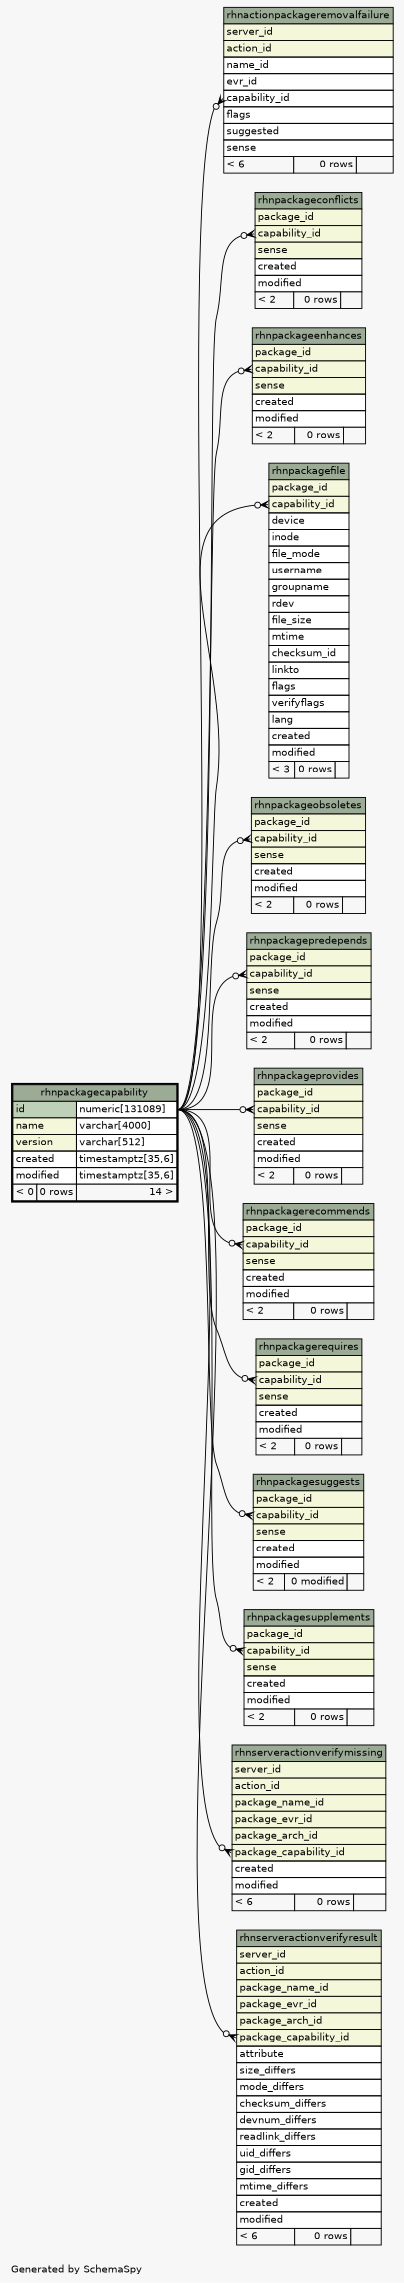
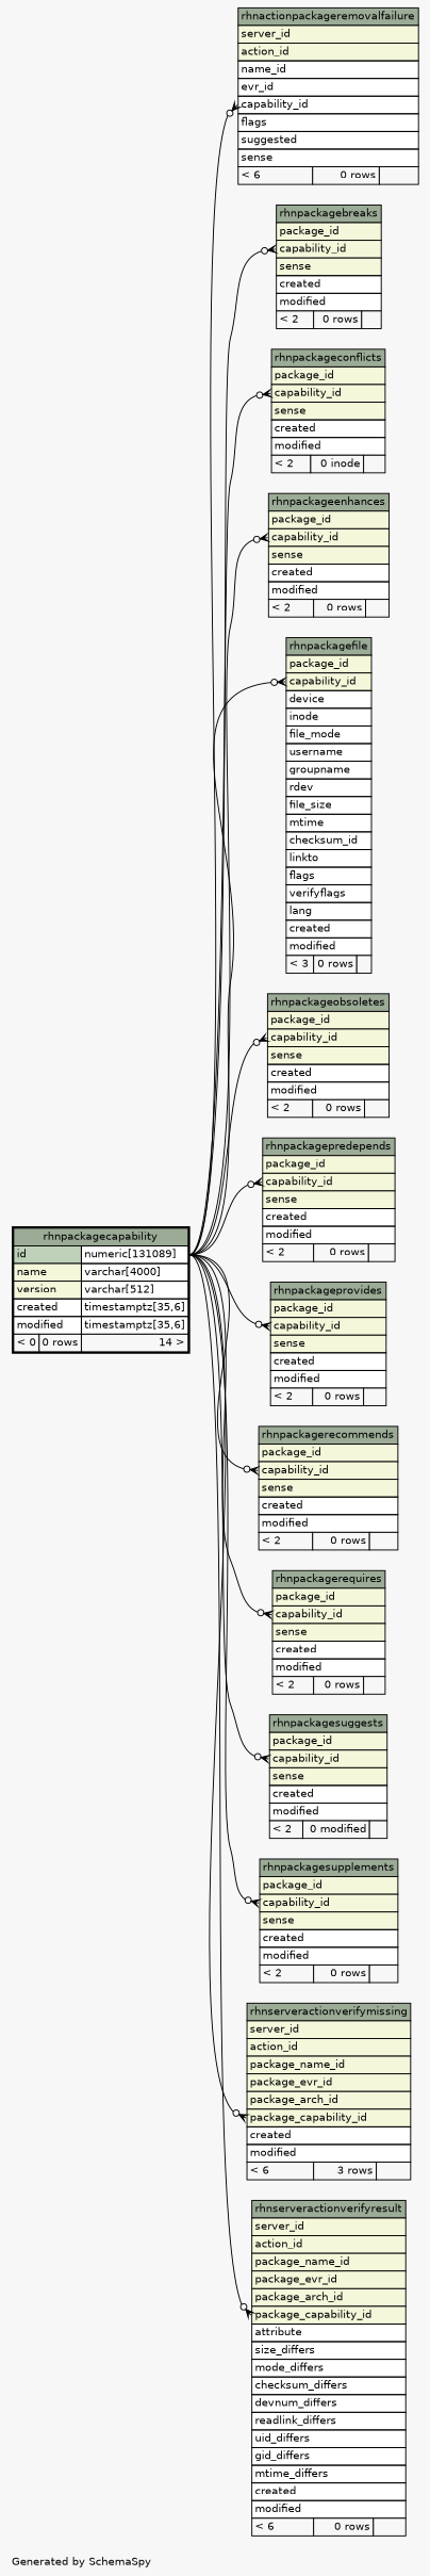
  digraph {
    bgcolor="#f7f7f7"
    fontname=Helvetica
    fontsize=11
    label="\nGenerated by SchemaSpy"
    labeljust=l
    nodesep=0.18
    rankdir=RL
    ranksep=0.46
    node [fontname=Helvetica fontsize=11 shape=plaintext]
    edge [arrowhead=none arrowsize=0.8 arrowtail=crowodot dir=back headport="id.type:e" tailport="capability_id:w"]
    n1 [label=<     <TABLE BORDER="0" CELLBORDER="1" CELLSPACING="0" BGCOLOR="#ffffff">       <TR><TD COLSPAN="3" BGCOLOR="#9bab96" ALIGN="CENTER">rhnactionpackageremovalfailure</TD></TR>       <TR><TD PORT="server_id" COLSPAN="3" BGCOLOR="#f4f7da" ALIGN="LEFT">server_id</TD></TR>       <TR><TD PORT="action_id" COLSPAN="3" BGCOLOR="#f4f7da" ALIGN="LEFT">action_id</TD></TR>       <TR><TD PORT="name_id" COLSPAN="3" ALIGN="LEFT">name_id</TD></TR>       <TR><TD PORT="evr_id" COLSPAN="3" ALIGN="LEFT">evr_id</TD></TR>       <TR><TD PORT="capability_id" COLSPAN="3" ALIGN="LEFT">capability_id</TD></TR>       <TR><TD PORT="flags" COLSPAN="3" ALIGN="LEFT">flags</TD></TR>       <TR><TD PORT="suggested" COLSPAN="3" ALIGN="LEFT">suggested</TD></TR>       <TR><TD PORT="sense" COLSPAN="3" ALIGN="LEFT">sense</TD></TR>       <TR><TD ALIGN="LEFT" BGCOLOR="#f7f7f7">&lt; 6</TD><TD ALIGN="RIGHT" BGCOLOR="#f7f7f7">0 rows</TD><TD ALIGN="RIGHT" BGCOLOR="#f7f7f7">  </TD></TR>     </TABLE>>]
    n2 [label=<     <TABLE BORDER="2" CELLBORDER="1" CELLSPACING="0" BGCOLOR="#ffffff">       <TR><TD COLSPAN="3" BGCOLOR="#9bab96" ALIGN="CENTER">rhnpackagecapability</TD></TR>       <TR><TD PORT="id" COLSPAN="2" BGCOLOR="#bed1b8" ALIGN="LEFT">id</TD><TD PORT="id.type" ALIGN="LEFT">numeric[131089]</TD></TR>       <TR><TD PORT="name" COLSPAN="2" BGCOLOR="#f4f7da" ALIGN="LEFT">name</TD><TD PORT="name.type" ALIGN="LEFT">varchar[4000]</TD></TR>       <TR><TD PORT="version" COLSPAN="2" BGCOLOR="#f4f7da" ALIGN="LEFT">version</TD><TD PORT="version.type" ALIGN="LEFT">varchar[512]</TD></TR>       <TR><TD PORT="created" COLSPAN="2" ALIGN="LEFT">created</TD><TD PORT="created.type" ALIGN="LEFT">timestamptz[35,6]</TD></TR>       <TR><TD PORT="modified" COLSPAN="2" ALIGN="LEFT">modified</TD><TD PORT="modified.type" ALIGN="LEFT">timestamptz[35,6]</TD></TR>       <TR><TD ALIGN="LEFT" BGCOLOR="#f7f7f7">&lt; 0</TD><TD ALIGN="RIGHT" BGCOLOR="#f7f7f7">0 rows</TD><TD ALIGN="RIGHT" BGCOLOR="#f7f7f7">14 &gt;</TD></TR>     </TABLE>>]
-   n4 [label=<     <TABLE BORDER="0" CELLBORDER="1" CELLSPACING="0" BGCOLOR="#ffffff">       <TR><TD COLSPAN="3" BGCOLOR="#9bab96" ALIGN="CENTER">rhnpackageconflicts</TD></TR>       <TR><TD PORT="package_id" COLSPAN="3" BGCOLOR="#f4f7da" ALIGN="LEFT">package_id</TD></TR>       <TR><TD PORT="capability_id" COLSPAN="3" BGCOLOR="#f4f7da" ALIGN="LEFT">capability_id</TD></TR>       <TR><TD PORT="sense" COLSPAN="3" BGCOLOR="#f4f7da" ALIGN="LEFT">sense</TD></TR>       <TR><TD PORT="created" COLSPAN="3" ALIGN="LEFT">created</TD></TR>       <TR><TD PORT="modified" COLSPAN="3" ALIGN="LEFT">modified</TD></TR>       <TR><TD ALIGN="LEFT" BGCOLOR="#f7f7f7">&lt; 2</TD><TD ALIGN="RIGHT" BGCOLOR="#f7f7f7">0 rows</TD><TD ALIGN="RIGHT" BGCOLOR="#f7f7f7">  </TD></TR>     </TABLE>>]
+   n3 [label=<     <TABLE BORDER="0" CELLBORDER="1" CELLSPACING="0" BGCOLOR="#ffffff">       <TR><TD COLSPAN="3" BGCOLOR="#9bab96" ALIGN="CENTER">rhnpackagebreaks</TD></TR>       <TR><TD PORT="package_id" COLSPAN="3" BGCOLOR="#f4f7da" ALIGN="LEFT">package_id</TD></TR>       <TR><TD PORT="capability_id" COLSPAN="3" BGCOLOR="#f4f7da" ALIGN="LEFT">capability_id</TD></TR>       <TR><TD PORT="sense" COLSPAN="3" BGCOLOR="#f4f7da" ALIGN="LEFT">sense</TD></TR>       <TR><TD PORT="created" COLSPAN="3" ALIGN="LEFT">created</TD></TR>       <TR><TD PORT="modified" COLSPAN="3" ALIGN="LEFT">modified</TD></TR>       <TR><TD ALIGN="LEFT" BGCOLOR="#f7f7f7">&lt; 2</TD><TD ALIGN="RIGHT" BGCOLOR="#f7f7f7">0 rows</TD><TD ALIGN="RIGHT" BGCOLOR="#f7f7f7">  </TD></TR>     </TABLE>>]
+   n4 [label=<     <TABLE BORDER="0" CELLBORDER="1" CELLSPACING="0" BGCOLOR="#ffffff">       <TR><TD COLSPAN="3" BGCOLOR="#9bab96" ALIGN="CENTER">rhnpackageconflicts</TD></TR>       <TR><TD PORT="package_id" COLSPAN="3" BGCOLOR="#f4f7da" ALIGN="LEFT">package_id</TD></TR>       <TR><TD PORT="capability_id" COLSPAN="3" BGCOLOR="#f4f7da" ALIGN="LEFT">capability_id</TD></TR>       <TR><TD PORT="sense" COLSPAN="3" BGCOLOR="#f4f7da" ALIGN="LEFT">sense</TD></TR>       <TR><TD PORT="created" COLSPAN="3" ALIGN="LEFT">created</TD></TR>       <TR><TD PORT="modified" COLSPAN="3" ALIGN="LEFT">modified</TD></TR>       <TR><TD ALIGN="LEFT" BGCOLOR="#f7f7f7">&lt; 2</TD><TD ALIGN="RIGHT" BGCOLOR="#f7f7f7">0 inode</TD><TD ALIGN="RIGHT" BGCOLOR="#f7f7f7">  </TD></TR>     </TABLE>>]
    n5 [label=<     <TABLE BORDER="0" CELLBORDER="1" CELLSPACING="0" BGCOLOR="#ffffff">       <TR><TD COLSPAN="3" BGCOLOR="#9bab96" ALIGN="CENTER">rhnpackageenhances</TD></TR>       <TR><TD PORT="package_id" COLSPAN="3" BGCOLOR="#f4f7da" ALIGN="LEFT">package_id</TD></TR>       <TR><TD PORT="capability_id" COLSPAN="3" BGCOLOR="#f4f7da" ALIGN="LEFT">capability_id</TD></TR>       <TR><TD PORT="sense" COLSPAN="3" BGCOLOR="#f4f7da" ALIGN="LEFT">sense</TD></TR>       <TR><TD PORT="created" COLSPAN="3" ALIGN="LEFT">created</TD></TR>       <TR><TD PORT="modified" COLSPAN="3" ALIGN="LEFT">modified</TD></TR>       <TR><TD ALIGN="LEFT" BGCOLOR="#f7f7f7">&lt; 2</TD><TD ALIGN="RIGHT" BGCOLOR="#f7f7f7">0 rows</TD><TD ALIGN="RIGHT" BGCOLOR="#f7f7f7">  </TD></TR>     </TABLE>>]
    n6 [label=<     <TABLE BORDER="0" CELLBORDER="1" CELLSPACING="0" BGCOLOR="#ffffff">       <TR><TD COLSPAN="3" BGCOLOR="#9bab96" ALIGN="CENTER">rhnpackagefile</TD></TR>       <TR><TD PORT="package_id" COLSPAN="3" BGCOLOR="#f4f7da" ALIGN="LEFT">package_id</TD></TR>       <TR><TD PORT="capability_id" COLSPAN="3" BGCOLOR="#f4f7da" ALIGN="LEFT">capability_id</TD></TR>       <TR><TD PORT="device" COLSPAN="3" ALIGN="LEFT">device</TD></TR>       <TR><TD PORT="inode" COLSPAN="3" ALIGN="LEFT">inode</TD></TR>       <TR><TD PORT="file_mode" COLSPAN="3" ALIGN="LEFT">file_mode</TD></TR>       <TR><TD PORT="username" COLSPAN="3" ALIGN="LEFT">username</TD></TR>       <TR><TD PORT="groupname" COLSPAN="3" ALIGN="LEFT">groupname</TD></TR>       <TR><TD PORT="rdev" COLSPAN="3" ALIGN="LEFT">rdev</TD></TR>       <TR><TD PORT="file_size" COLSPAN="3" ALIGN="LEFT">file_size</TD></TR>       <TR><TD PORT="mtime" COLSPAN="3" ALIGN="LEFT">mtime</TD></TR>       <TR><TD PORT="checksum_id" COLSPAN="3" ALIGN="LEFT">checksum_id</TD></TR>       <TR><TD PORT="linkto" COLSPAN="3" ALIGN="LEFT">linkto</TD></TR>       <TR><TD PORT="flags" COLSPAN="3" ALIGN="LEFT">flags</TD></TR>       <TR><TD PORT="verifyflags" COLSPAN="3" ALIGN="LEFT">verifyflags</TD></TR>       <TR><TD PORT="lang" COLSPAN="3" ALIGN="LEFT">lang</TD></TR>       <TR><TD PORT="created" COLSPAN="3" ALIGN="LEFT">created</TD></TR>       <TR><TD PORT="modified" COLSPAN="3" ALIGN="LEFT">modified</TD></TR>       <TR><TD ALIGN="LEFT" BGCOLOR="#f7f7f7">&lt; 3</TD><TD ALIGN="RIGHT" BGCOLOR="#f7f7f7">0 rows</TD><TD ALIGN="RIGHT" BGCOLOR="#f7f7f7">  </TD></TR>     </TABLE>>]
    n7 [label=<     <TABLE BORDER="0" CELLBORDER="1" CELLSPACING="0" BGCOLOR="#ffffff">       <TR><TD COLSPAN="3" BGCOLOR="#9bab96" ALIGN="CENTER">rhnpackageobsoletes</TD></TR>       <TR><TD PORT="package_id" COLSPAN="3" BGCOLOR="#f4f7da" ALIGN="LEFT">package_id</TD></TR>       <TR><TD PORT="capability_id" COLSPAN="3" BGCOLOR="#f4f7da" ALIGN="LEFT">capability_id</TD></TR>       <TR><TD PORT="sense" COLSPAN="3" BGCOLOR="#f4f7da" ALIGN="LEFT">sense</TD></TR>       <TR><TD PORT="created" COLSPAN="3" ALIGN="LEFT">created</TD></TR>       <TR><TD PORT="modified" COLSPAN="3" ALIGN="LEFT">modified</TD></TR>       <TR><TD ALIGN="LEFT" BGCOLOR="#f7f7f7">&lt; 2</TD><TD ALIGN="RIGHT" BGCOLOR="#f7f7f7">0 rows</TD><TD ALIGN="RIGHT" BGCOLOR="#f7f7f7">  </TD></TR>     </TABLE>>]
    n8 [label=<     <TABLE BORDER="0" CELLBORDER="1" CELLSPACING="0" BGCOLOR="#ffffff">       <TR><TD COLSPAN="3" BGCOLOR="#9bab96" ALIGN="CENTER">rhnpackagepredepends</TD></TR>       <TR><TD PORT="package_id" COLSPAN="3" BGCOLOR="#f4f7da" ALIGN="LEFT">package_id</TD></TR>       <TR><TD PORT="capability_id" COLSPAN="3" BGCOLOR="#f4f7da" ALIGN="LEFT">capability_id</TD></TR>       <TR><TD PORT="sense" COLSPAN="3" BGCOLOR="#f4f7da" ALIGN="LEFT">sense</TD></TR>       <TR><TD PORT="created" COLSPAN="3" ALIGN="LEFT">created</TD></TR>       <TR><TD PORT="modified" COLSPAN="3" ALIGN="LEFT">modified</TD></TR>       <TR><TD ALIGN="LEFT" BGCOLOR="#f7f7f7">&lt; 2</TD><TD ALIGN="RIGHT" BGCOLOR="#f7f7f7">0 rows</TD><TD ALIGN="RIGHT" BGCOLOR="#f7f7f7">  </TD></TR>     </TABLE>>]
    n9 [label=<     <TABLE BORDER="0" CELLBORDER="1" CELLSPACING="0" BGCOLOR="#ffffff">       <TR><TD COLSPAN="3" BGCOLOR="#9bab96" ALIGN="CENTER">rhnpackageprovides</TD></TR>       <TR><TD PORT="package_id" COLSPAN="3" BGCOLOR="#f4f7da" ALIGN="LEFT">package_id</TD></TR>       <TR><TD PORT="capability_id" COLSPAN="3" BGCOLOR="#f4f7da" ALIGN="LEFT">capability_id</TD></TR>       <TR><TD PORT="sense" COLSPAN="3" BGCOLOR="#f4f7da" ALIGN="LEFT">sense</TD></TR>       <TR><TD PORT="created" COLSPAN="3" ALIGN="LEFT">created</TD></TR>       <TR><TD PORT="modified" COLSPAN="3" ALIGN="LEFT">modified</TD></TR>       <TR><TD ALIGN="LEFT" BGCOLOR="#f7f7f7">&lt; 2</TD><TD ALIGN="RIGHT" BGCOLOR="#f7f7f7">0 rows</TD><TD ALIGN="RIGHT" BGCOLOR="#f7f7f7">  </TD></TR>     </TABLE>>]
    n10 [label=<     <TABLE BORDER="0" CELLBORDER="1" CELLSPACING="0" BGCOLOR="#ffffff">       <TR><TD COLSPAN="3" BGCOLOR="#9bab96" ALIGN="CENTER">rhnpackagerecommends</TD></TR>       <TR><TD PORT="package_id" COLSPAN="3" BGCOLOR="#f4f7da" ALIGN="LEFT">package_id</TD></TR>       <TR><TD PORT="capability_id" COLSPAN="3" BGCOLOR="#f4f7da" ALIGN="LEFT">capability_id</TD></TR>       <TR><TD PORT="sense" COLSPAN="3" BGCOLOR="#f4f7da" ALIGN="LEFT">sense</TD></TR>       <TR><TD PORT="created" COLSPAN="3" ALIGN="LEFT">created</TD></TR>       <TR><TD PORT="modified" COLSPAN="3" ALIGN="LEFT">modified</TD></TR>       <TR><TD ALIGN="LEFT" BGCOLOR="#f7f7f7">&lt; 2</TD><TD ALIGN="RIGHT" BGCOLOR="#f7f7f7">0 rows</TD><TD ALIGN="RIGHT" BGCOLOR="#f7f7f7">  </TD></TR>     </TABLE>>]
    n11 [label=<     <TABLE BORDER="0" CELLBORDER="1" CELLSPACING="0" BGCOLOR="#ffffff">       <TR><TD COLSPAN="3" BGCOLOR="#9bab96" ALIGN="CENTER">rhnpackagerequires</TD></TR>       <TR><TD PORT="package_id" COLSPAN="3" BGCOLOR="#f4f7da" ALIGN="LEFT">package_id</TD></TR>       <TR><TD PORT="capability_id" COLSPAN="3" BGCOLOR="#f4f7da" ALIGN="LEFT">capability_id</TD></TR>       <TR><TD PORT="sense" COLSPAN="3" BGCOLOR="#f4f7da" ALIGN="LEFT">sense</TD></TR>       <TR><TD PORT="created" COLSPAN="3" ALIGN="LEFT">created</TD></TR>       <TR><TD PORT="modified" COLSPAN="3" ALIGN="LEFT">modified</TD></TR>       <TR><TD ALIGN="LEFT" BGCOLOR="#f7f7f7">&lt; 2</TD><TD ALIGN="RIGHT" BGCOLOR="#f7f7f7">0 rows</TD><TD ALIGN="RIGHT" BGCOLOR="#f7f7f7">  </TD></TR>     </TABLE>>]
    n12 [label=<     <TABLE BORDER="0" CELLBORDER="1" CELLSPACING="0" BGCOLOR="#ffffff">       <TR><TD COLSPAN="3" BGCOLOR="#9bab96" ALIGN="CENTER">rhnpackagesuggests</TD></TR>       <TR><TD PORT="package_id" COLSPAN="3" BGCOLOR="#f4f7da" ALIGN="LEFT">package_id</TD></TR>       <TR><TD PORT="capability_id" COLSPAN="3" BGCOLOR="#f4f7da" ALIGN="LEFT">capability_id</TD></TR>       <TR><TD PORT="sense" COLSPAN="3" BGCOLOR="#f4f7da" ALIGN="LEFT">sense</TD></TR>       <TR><TD PORT="created" COLSPAN="3" ALIGN="LEFT">created</TD></TR>       <TR><TD PORT="modified" COLSPAN="3" ALIGN="LEFT">modified</TD></TR>       <TR><TD ALIGN="LEFT" BGCOLOR="#f7f7f7">&lt; 2</TD><TD ALIGN="RIGHT" BGCOLOR="#f7f7f7">0 modified</TD><TD ALIGN="RIGHT" BGCOLOR="#f7f7f7">  </TD></TR>     </TABLE>>]
    n13 [label=<     <TABLE BORDER="0" CELLBORDER="1" CELLSPACING="0" BGCOLOR="#ffffff">       <TR><TD COLSPAN="3" BGCOLOR="#9bab96" ALIGN="CENTER">rhnpackagesupplements</TD></TR>       <TR><TD PORT="package_id" COLSPAN="3" BGCOLOR="#f4f7da" ALIGN="LEFT">package_id</TD></TR>       <TR><TD PORT="capability_id" COLSPAN="3" BGCOLOR="#f4f7da" ALIGN="LEFT">capability_id</TD></TR>       <TR><TD PORT="sense" COLSPAN="3" BGCOLOR="#f4f7da" ALIGN="LEFT">sense</TD></TR>       <TR><TD PORT="created" COLSPAN="3" ALIGN="LEFT">created</TD></TR>       <TR><TD PORT="modified" COLSPAN="3" ALIGN="LEFT">modified</TD></TR>       <TR><TD ALIGN="LEFT" BGCOLOR="#f7f7f7">&lt; 2</TD><TD ALIGN="RIGHT" BGCOLOR="#f7f7f7">0 rows</TD><TD ALIGN="RIGHT" BGCOLOR="#f7f7f7">  </TD></TR>     </TABLE>>]
-   n14 [label=<     <TABLE BORDER="0" CELLBORDER="1" CELLSPACING="0" BGCOLOR="#ffffff">       <TR><TD COLSPAN="3" BGCOLOR="#9bab96" ALIGN="CENTER">rhnserveractionverifymissing</TD></TR>       <TR><TD PORT="server_id" COLSPAN="3" BGCOLOR="#f4f7da" ALIGN="LEFT">server_id</TD></TR>       <TR><TD PORT="action_id" COLSPAN="3" BGCOLOR="#f4f7da" ALIGN="LEFT">action_id</TD></TR>       <TR><TD PORT="package_name_id" COLSPAN="3" BGCOLOR="#f4f7da" ALIGN="LEFT">package_name_id</TD></TR>       <TR><TD PORT="package_evr_id" COLSPAN="3" BGCOLOR="#f4f7da" ALIGN="LEFT">package_evr_id</TD></TR>       <TR><TD PORT="package_arch_id" COLSPAN="3" BGCOLOR="#f4f7da" ALIGN="LEFT">package_arch_id</TD></TR>       <TR><TD PORT="package_capability_id" COLSPAN="3" BGCOLOR="#f4f7da" ALIGN="LEFT">package_capability_id</TD></TR>       <TR><TD PORT="created" COLSPAN="3" ALIGN="LEFT">created</TD></TR>       <TR><TD PORT="modified" COLSPAN="3" ALIGN="LEFT">modified</TD></TR>       <TR><TD ALIGN="LEFT" BGCOLOR="#f7f7f7">&lt; 6</TD><TD ALIGN="RIGHT" BGCOLOR="#f7f7f7">0 rows</TD><TD ALIGN="RIGHT" BGCOLOR="#f7f7f7">  </TD></TR>     </TABLE>>]
+   n14 [label=<     <TABLE BORDER="0" CELLBORDER="1" CELLSPACING="0" BGCOLOR="#ffffff">       <TR><TD COLSPAN="3" BGCOLOR="#9bab96" ALIGN="CENTER">rhnserveractionverifymissing</TD></TR>       <TR><TD PORT="server_id" COLSPAN="3" BGCOLOR="#f4f7da" ALIGN="LEFT">server_id</TD></TR>       <TR><TD PORT="action_id" COLSPAN="3" BGCOLOR="#f4f7da" ALIGN="LEFT">action_id</TD></TR>       <TR><TD PORT="package_name_id" COLSPAN="3" BGCOLOR="#f4f7da" ALIGN="LEFT">package_name_id</TD></TR>       <TR><TD PORT="package_evr_id" COLSPAN="3" BGCOLOR="#f4f7da" ALIGN="LEFT">package_evr_id</TD></TR>       <TR><TD PORT="package_arch_id" COLSPAN="3" BGCOLOR="#f4f7da" ALIGN="LEFT">package_arch_id</TD></TR>       <TR><TD PORT="package_capability_id" COLSPAN="3" BGCOLOR="#f4f7da" ALIGN="LEFT">package_capability_id</TD></TR>       <TR><TD PORT="created" COLSPAN="3" ALIGN="LEFT">created</TD></TR>       <TR><TD PORT="modified" COLSPAN="3" ALIGN="LEFT">modified</TD></TR>       <TR><TD ALIGN="LEFT" BGCOLOR="#f7f7f7">&lt; 6</TD><TD ALIGN="RIGHT" BGCOLOR="#f7f7f7">3 rows</TD><TD ALIGN="RIGHT" BGCOLOR="#f7f7f7">  </TD></TR>     </TABLE>>]
    n15 [label=<     <TABLE BORDER="0" CELLBORDER="1" CELLSPACING="0" BGCOLOR="#ffffff">       <TR><TD COLSPAN="3" BGCOLOR="#9bab96" ALIGN="CENTER">rhnserveractionverifyresult</TD></TR>       <TR><TD PORT="server_id" COLSPAN="3" BGCOLOR="#f4f7da" ALIGN="LEFT">server_id</TD></TR>       <TR><TD PORT="action_id" COLSPAN="3" BGCOLOR="#f4f7da" ALIGN="LEFT">action_id</TD></TR>       <TR><TD PORT="package_name_id" COLSPAN="3" BGCOLOR="#f4f7da" ALIGN="LEFT">package_name_id</TD></TR>       <TR><TD PORT="package_evr_id" COLSPAN="3" BGCOLOR="#f4f7da" ALIGN="LEFT">package_evr_id</TD></TR>       <TR><TD PORT="package_arch_id" COLSPAN="3" BGCOLOR="#f4f7da" ALIGN="LEFT">package_arch_id</TD></TR>       <TR><TD PORT="package_capability_id" COLSPAN="3" BGCOLOR="#f4f7da" ALIGN="LEFT">package_capability_id</TD></TR>       <TR><TD PORT="attribute" COLSPAN="3" ALIGN="LEFT">attribute</TD></TR>       <TR><TD PORT="size_differs" COLSPAN="3" ALIGN="LEFT">size_differs</TD></TR>       <TR><TD PORT="mode_differs" COLSPAN="3" ALIGN="LEFT">mode_differs</TD></TR>       <TR><TD PORT="checksum_differs" COLSPAN="3" ALIGN="LEFT">checksum_differs</TD></TR>       <TR><TD PORT="devnum_differs" COLSPAN="3" ALIGN="LEFT">devnum_differs</TD></TR>       <TR><TD PORT="readlink_differs" COLSPAN="3" ALIGN="LEFT">readlink_differs</TD></TR>       <TR><TD PORT="uid_differs" COLSPAN="3" ALIGN="LEFT">uid_differs</TD></TR>       <TR><TD PORT="gid_differs" COLSPAN="3" ALIGN="LEFT">gid_differs</TD></TR>       <TR><TD PORT="mtime_differs" COLSPAN="3" ALIGN="LEFT">mtime_differs</TD></TR>       <TR><TD PORT="created" COLSPAN="3" ALIGN="LEFT">created</TD></TR>       <TR><TD PORT="modified" COLSPAN="3" ALIGN="LEFT">modified</TD></TR>       <TR><TD ALIGN="LEFT" BGCOLOR="#f7f7f7">&lt; 6</TD><TD ALIGN="RIGHT" BGCOLOR="#f7f7f7">0 rows</TD><TD ALIGN="RIGHT" BGCOLOR="#f7f7f7">  </TD></TR>     </TABLE>>]
    n1 -> n2
+   n3 -> n2
    n4 -> n2
    n5 -> n2
    n6 -> n2
    n7 -> n2
    n8 -> n2
    n9 -> n2
    n10 -> n2
    n11 -> n2
    n12 -> n2
    n13 -> n2
    n14 -> n2 [tailport="package_capability_id:w"]
    n15 -> n2 [tailport="package_capability_id:w"]
  }
